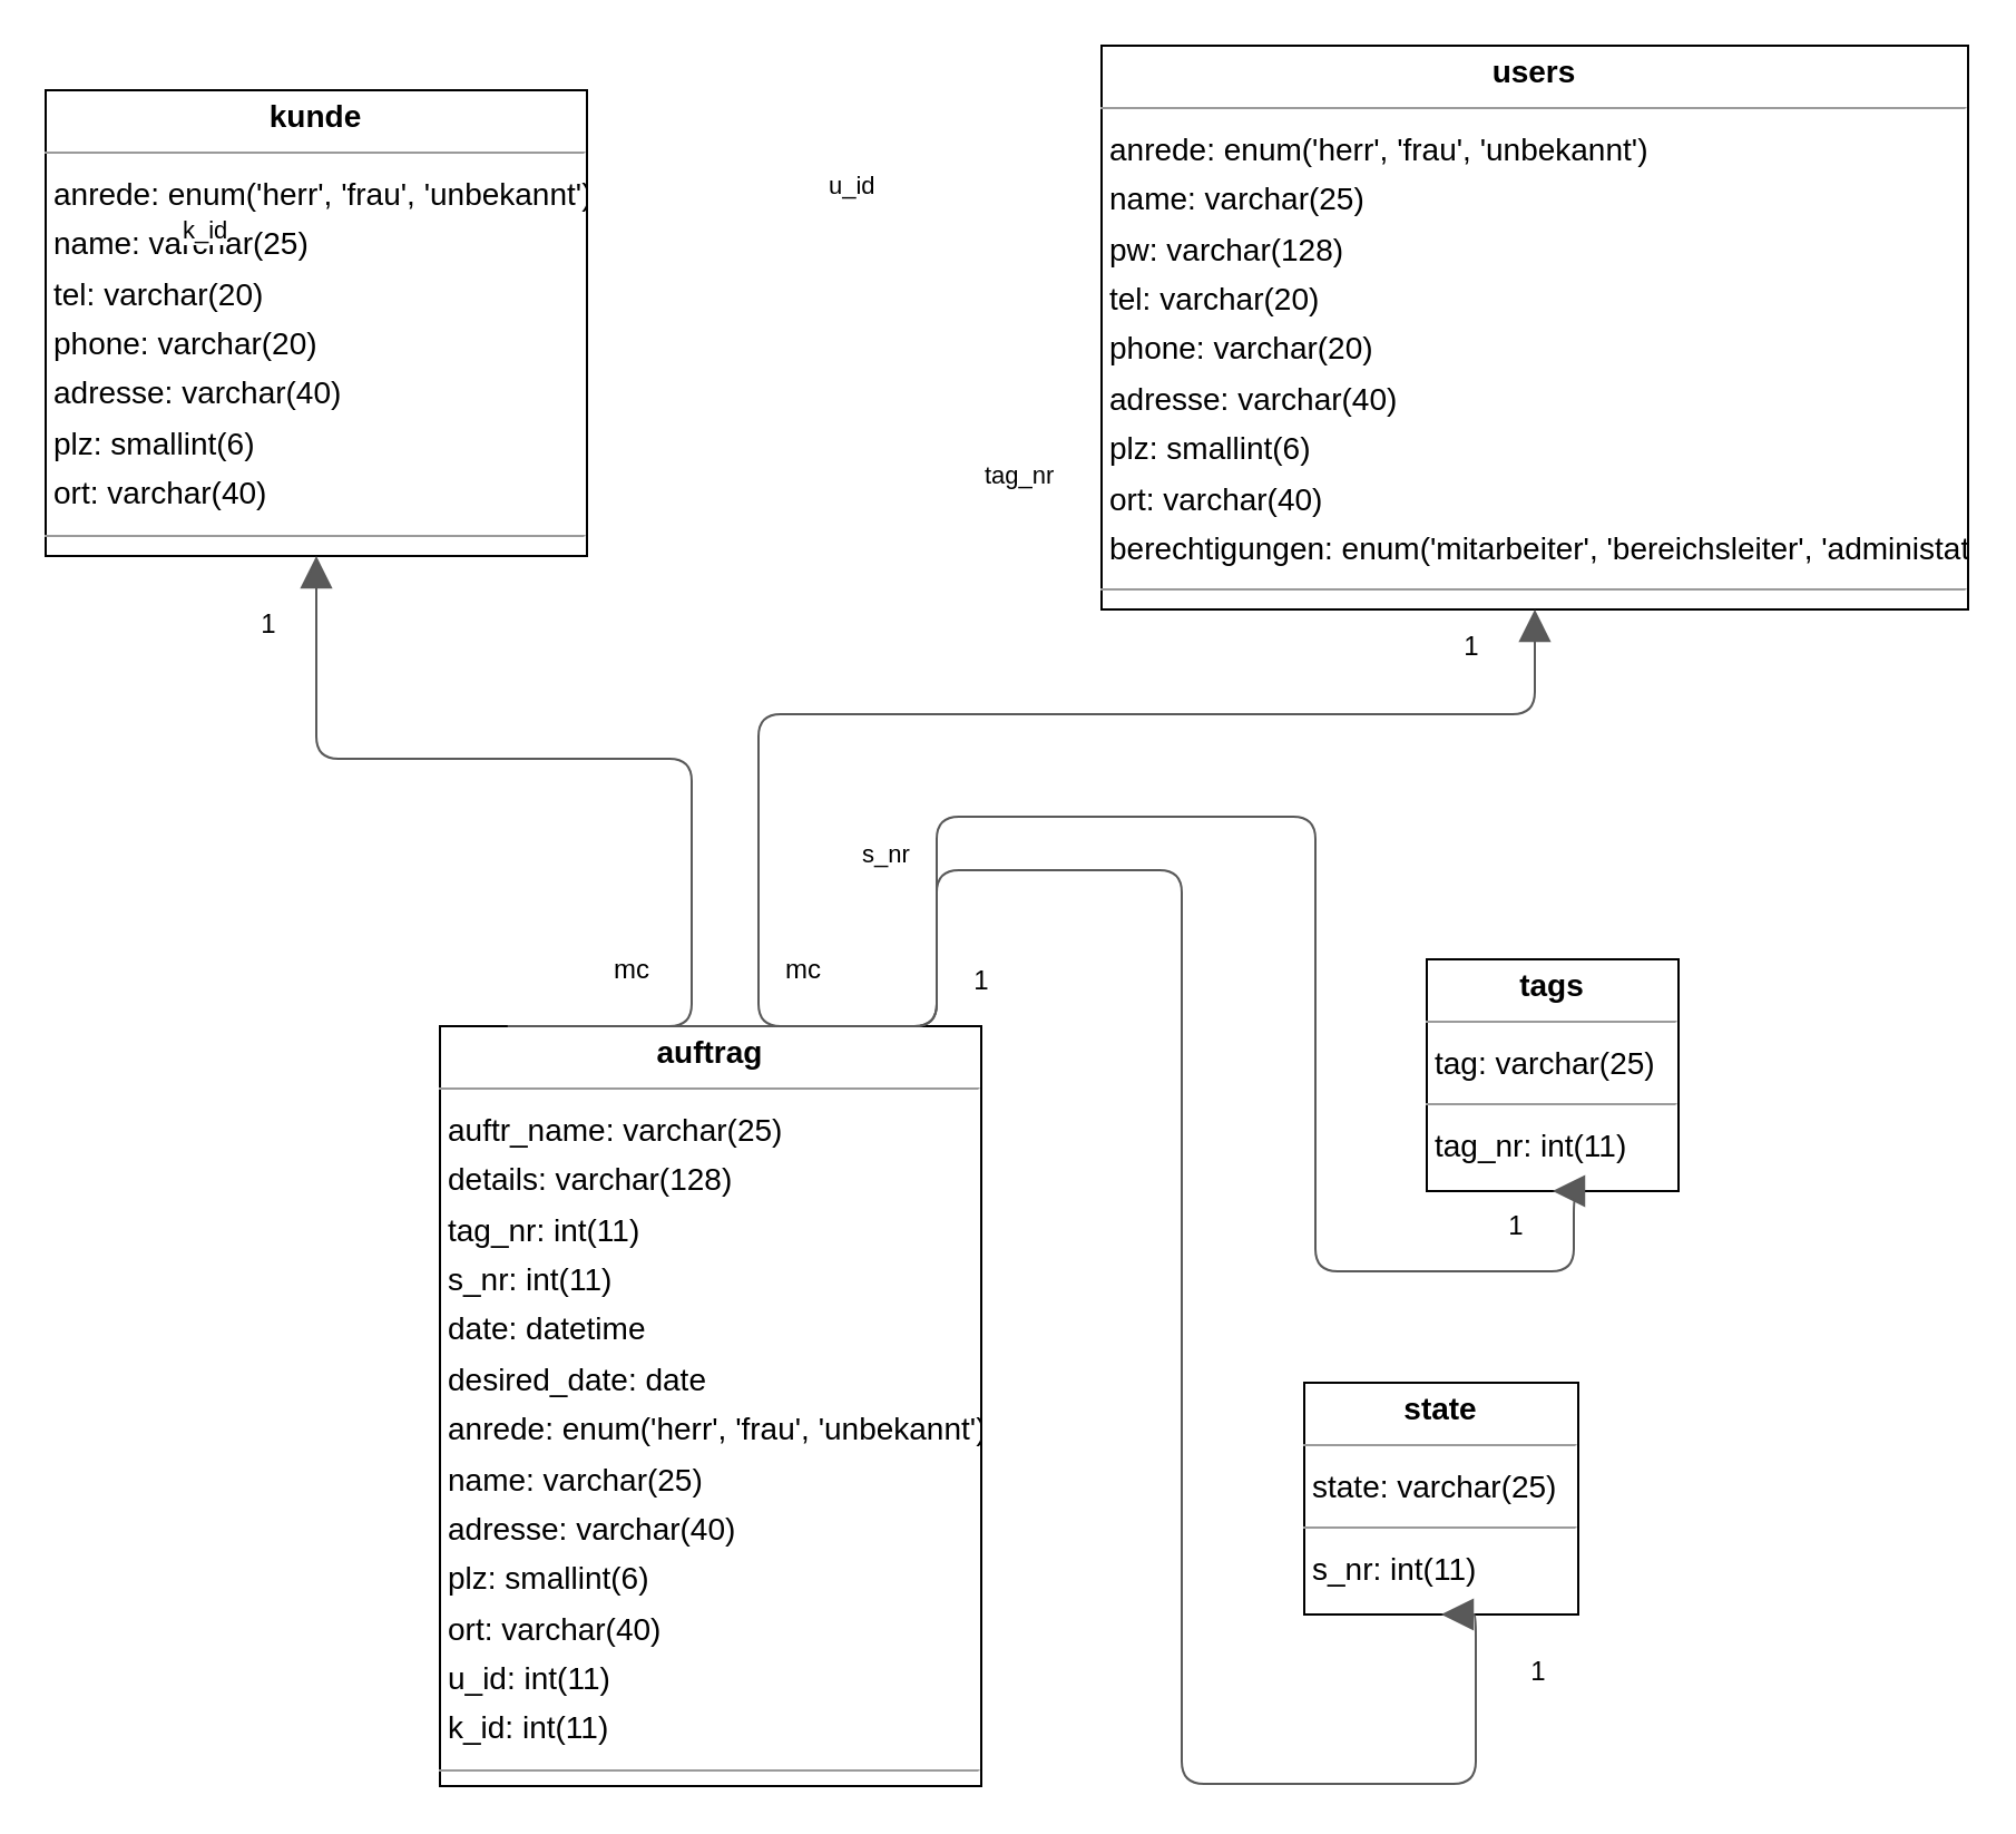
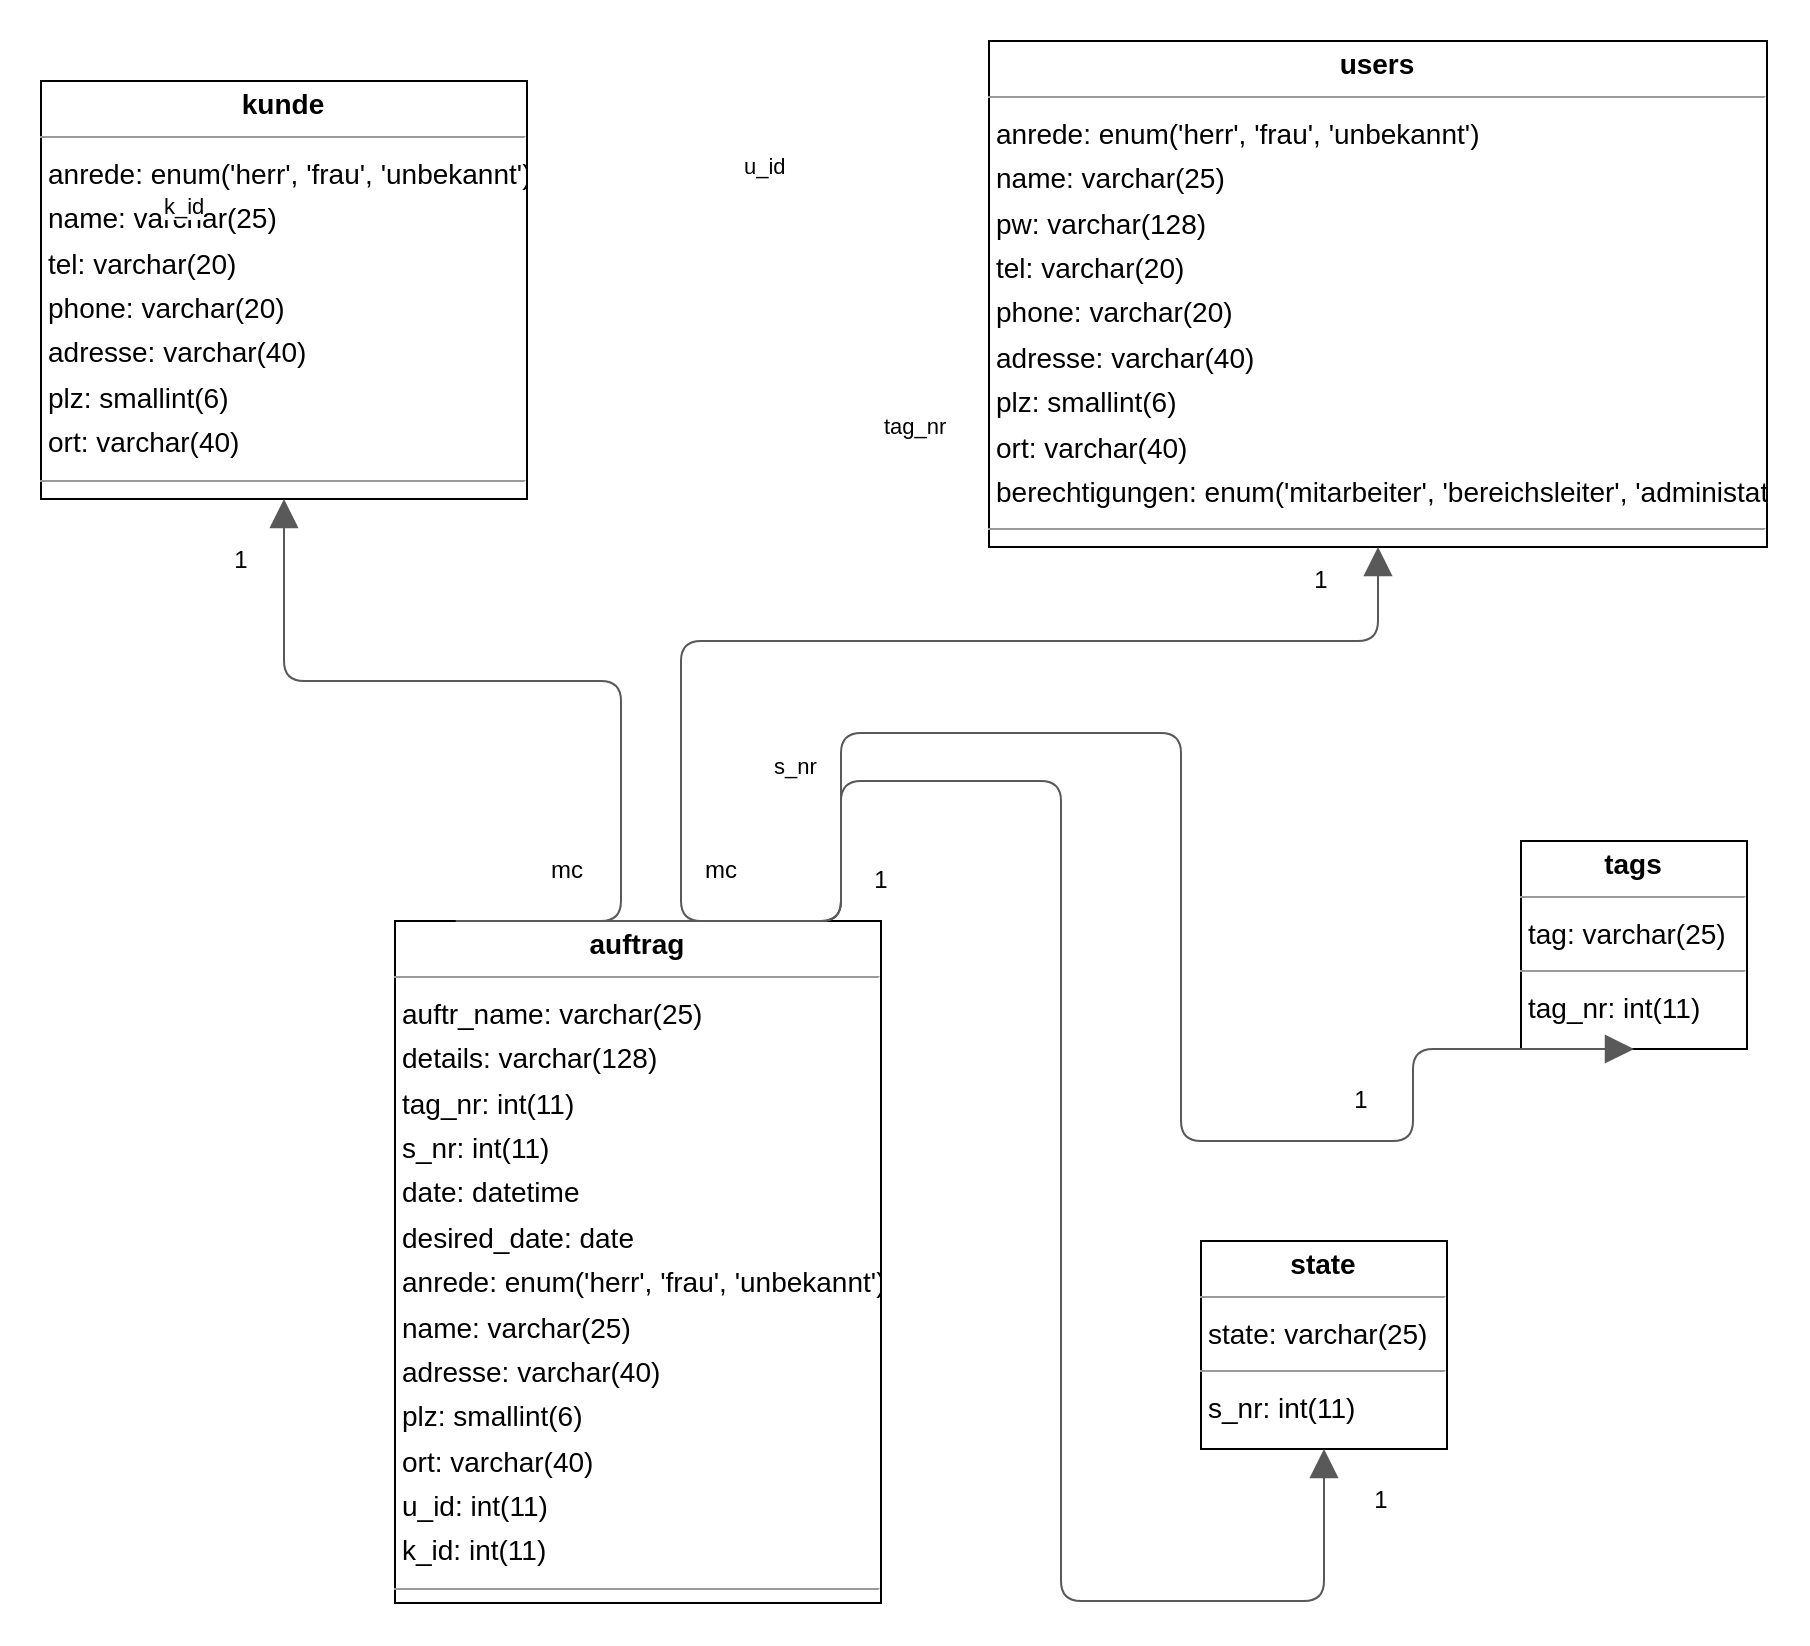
  <mxCell id="0" />
  <mxCell id="1" parent="0" />
  <mxCell id="2" value="&lt;p style=&quot;margin:0px;margin-top:4px;text-align:center;&quot;&gt;&lt;b&gt;auftrag&lt;/b&gt;&lt;/p&gt;&lt;hr size=&quot;1&quot;/&gt;&lt;p style=&quot;margin:0 0 0 4px;line-height:1.6;&quot;&gt; auftr_name: varchar(25)&lt;br/&gt; details: varchar(128)&lt;br/&gt; tag_nr: int(11)&lt;br/&gt; s_nr: int(11)&lt;br/&gt; date: datetime&lt;br/&gt; desired_date: date&lt;br/&gt; anrede: enum(&amp;#39;herr&amp;#39;, &amp;#39;frau&amp;#39;, &amp;#39;unbekannt&amp;#39;)&lt;br/&gt; name: varchar(25)&lt;br/&gt; adresse: varchar(40)&lt;br/&gt; plz: smallint(6)&lt;br/&gt; ort: varchar(40)&lt;br/&gt; u_id: int(11)&lt;br/&gt; k_id: int(11)&lt;/p&gt;&lt;hr size=&quot;1&quot;/&gt;&lt;p style=&quot;margin:0 0 0 4px;line-height:1.6;&quot;&gt; auftr_nr: int(11)&lt;/p&gt;" style="verticalAlign=top;align=left;overflow=fill;fontSize=14;fontFamily=Helvetica;html=1;rounded=0;shadow=0;comic=0;labelBackgroundColor=none;strokeWidth=1;" parent="1" vertex="1"><mxGeometry x="197" y="460" width="243" height="341" as="geometry" /></mxCell>
  <mxCell id="3" value="&lt;p style=&quot;margin:0px;margin-top:4px;text-align:center;&quot;&gt;&lt;b&gt;kunde&lt;/b&gt;&lt;/p&gt;&lt;hr size=&quot;1&quot;/&gt;&lt;p style=&quot;margin:0 0 0 4px;line-height:1.6;&quot;&gt; anrede: enum(&amp;#39;herr&amp;#39;, &amp;#39;frau&amp;#39;, &amp;#39;unbekannt&amp;#39;)&lt;br/&gt; name: varchar(25)&lt;br/&gt; tel: varchar(20)&lt;br/&gt; phone: varchar(20)&lt;br/&gt; adresse: varchar(40)&lt;br/&gt; plz: smallint(6)&lt;br/&gt; ort: varchar(40)&lt;/p&gt;&lt;hr size=&quot;1&quot;/&gt;&lt;p style=&quot;margin:0 0 0 4px;line-height:1.6;&quot;&gt; k_id: int(11)&lt;/p&gt;" style="verticalAlign=top;align=left;overflow=fill;fontSize=14;fontFamily=Helvetica;html=1;rounded=0;shadow=0;comic=0;labelBackgroundColor=none;strokeWidth=1;" parent="1" vertex="1"><mxGeometry x="20" y="40" width="243" height="209" as="geometry" /></mxCell>
- <mxCell id="4" value="&lt;p style=&quot;margin:0px;margin-top:4px;text-align:center;&quot;&gt;&lt;b&gt;state&lt;/b&gt;&lt;/p&gt;&lt;hr size=&quot;1&quot;/&gt;&lt;p style=&quot;margin:0 0 0 4px;line-height:1.6;&quot;&gt; state: varchar(25)&lt;/p&gt;&lt;hr size=&quot;1&quot;/&gt;&lt;p style=&quot;margin:0 0 0 4px;line-height:1.6;&quot;&gt; s_nr: int(11)&lt;/p&gt;" style="verticalAlign=top;align=left;overflow=fill;fontSize=14;fontFamily=Helvetica;html=1;rounded=0;shadow=0;comic=0;labelBackgroundColor=none;strokeWidth=1;" parent="1" vertex="1"><mxGeometry x="585" y="620" width="123" height="104" as="geometry" /></mxCell>
- <mxCell id="5" value="&lt;p style=&quot;margin:0px;margin-top:4px;text-align:center;&quot;&gt;&lt;b&gt;tags&lt;/b&gt;&lt;/p&gt;&lt;hr size=&quot;1&quot;/&gt;&lt;p style=&quot;margin:0 0 0 4px;line-height:1.6;&quot;&gt; tag: varchar(25)&lt;/p&gt;&lt;hr size=&quot;1&quot;/&gt;&lt;p style=&quot;margin:0 0 0 4px;line-height:1.6;&quot;&gt; tag_nr: int(11)&lt;/p&gt;" style="verticalAlign=top;align=left;overflow=fill;fontSize=14;fontFamily=Helvetica;html=1;rounded=0;shadow=0;comic=0;labelBackgroundColor=none;strokeWidth=1;" parent="1" vertex="1"><mxGeometry x="640" y="430" width="113" height="104" as="geometry" /></mxCell>
+ <mxCell id="4" value="&lt;p style=&quot;margin:0px;margin-top:4px;text-align:center;&quot;&gt;&lt;b&gt;state&lt;/b&gt;&lt;/p&gt;&lt;hr size=&quot;1&quot;/&gt;&lt;p style=&quot;margin:0 0 0 4px;line-height:1.6;&quot;&gt; state: varchar(25)&lt;/p&gt;&lt;hr size=&quot;1&quot;/&gt;&lt;p style=&quot;margin:0 0 0 4px;line-height:1.6;&quot;&gt; s_nr: int(11)&lt;/p&gt;" style="verticalAlign=top;align=left;overflow=fill;fontSize=14;fontFamily=Helvetica;html=1;rounded=0;shadow=0;comic=0;labelBackgroundColor=none;strokeWidth=1;" parent="1" vertex="1"><mxGeometry x="600" y="620" width="123" height="104" as="geometry" /></mxCell>
+ <mxCell id="5" value="&lt;p style=&quot;margin:0px;margin-top:4px;text-align:center;&quot;&gt;&lt;b&gt;tags&lt;/b&gt;&lt;/p&gt;&lt;hr size=&quot;1&quot;/&gt;&lt;p style=&quot;margin:0 0 0 4px;line-height:1.6;&quot;&gt; tag: varchar(25)&lt;/p&gt;&lt;hr size=&quot;1&quot;/&gt;&lt;p style=&quot;margin:0 0 0 4px;line-height:1.6;&quot;&gt; tag_nr: int(11)&lt;/p&gt;" style="verticalAlign=top;align=left;overflow=fill;fontSize=14;fontFamily=Helvetica;html=1;rounded=0;shadow=0;comic=0;labelBackgroundColor=none;strokeWidth=1;" parent="1" vertex="1"><mxGeometry x="760" y="420" width="113" height="104" as="geometry" /></mxCell>
  <mxCell id="6" value="&lt;p style=&quot;margin:0px;margin-top:4px;text-align:center;&quot;&gt;&lt;b&gt;users&lt;/b&gt;&lt;/p&gt;&lt;hr size=&quot;1&quot;/&gt;&lt;p style=&quot;margin:0 0 0 4px;line-height:1.6;&quot;&gt; anrede: enum(&amp;#39;herr&amp;#39;, &amp;#39;frau&amp;#39;, &amp;#39;unbekannt&amp;#39;)&lt;br/&gt; name: varchar(25)&lt;br/&gt; pw: varchar(128)&lt;br/&gt; tel: varchar(20)&lt;br/&gt; phone: varchar(20)&lt;br/&gt; adresse: varchar(40)&lt;br/&gt; plz: smallint(6)&lt;br/&gt; ort: varchar(40)&lt;br/&gt; berechtigungen: enum(&amp;#39;mitarbeiter&amp;#39;, &amp;#39;bereichsleiter&amp;#39;, &amp;#39;administator&amp;#39;)&lt;/p&gt;&lt;hr size=&quot;1&quot;/&gt;&lt;p style=&quot;margin:0 0 0 4px;line-height:1.6;&quot;&gt; u_id: int(11)&lt;/p&gt;" style="verticalAlign=top;align=left;overflow=fill;fontSize=14;fontFamily=Helvetica;html=1;rounded=0;shadow=0;comic=0;labelBackgroundColor=none;strokeWidth=1;" parent="1" vertex="1"><mxGeometry x="494" y="20" width="389" height="253" as="geometry" /></mxCell>
  <mxCell id="7" value="" style="html=1;rounded=1;edgeStyle=orthogonalEdgeStyle;dashed=0;startArrow=none;endArrow=block;endSize=12;strokeColor=#595959;exitX=0.375;exitY=0.000;exitDx=0;exitDy=0;entryX=0.500;entryY=1.000;entryDx=0;entryDy=0;" parent="1" source="2" target="3" edge="1"><mxGeometry width="50" height="50" relative="1" as="geometry"><Array as="points"><mxPoint x="310" y="460" /><mxPoint x="310" y="340" /><mxPoint x="142" y="340" /></Array></mxGeometry></mxCell>
  <mxCell id="8" value="k_id" style="edgeLabel;resizable=0;html=1;align=left;verticalAlign=top;strokeColor=default;" parent="7" vertex="1" connectable="0"><mxGeometry x="80" y="90" as="geometry" /></mxCell>
  <mxCell id="9" value="" style="html=1;rounded=1;edgeStyle=orthogonalEdgeStyle;dashed=0;startArrow=none;endArrow=block;endSize=12;strokeColor=#595959;exitX=0.125;exitY=0.000;exitDx=0;exitDy=0;entryX=0.500;entryY=1.000;entryDx=0;entryDy=0;" parent="1" source="2" target="4" edge="1"><mxGeometry width="50" height="50" relative="1" as="geometry"><Array as="points"><mxPoint x="420" y="460" /><mxPoint x="420" y="390" /><mxPoint x="530" y="390" /><mxPoint x="530" y="800" /><mxPoint x="662" y="800" /></Array></mxGeometry></mxCell>
  <mxCell id="10" value="s_nr" style="edgeLabel;resizable=0;html=1;align=left;verticalAlign=top;strokeColor=default;" parent="9" vertex="1" connectable="0"><mxGeometry x="385" y="370" as="geometry" /></mxCell>
  <mxCell id="11" value="" style="html=1;rounded=1;edgeStyle=orthogonalEdgeStyle;dashed=0;startArrow=none;endArrow=block;endSize=12;strokeColor=#595959;exitX=0.625;exitY=0.000;exitDx=0;exitDy=0;entryX=0.500;entryY=1.000;entryDx=0;entryDy=0;" parent="1" source="2" target="5" edge="1"><mxGeometry width="50" height="50" relative="1" as="geometry"><Array as="points"><mxPoint x="420" y="460" /><mxPoint x="420" y="366" /><mxPoint x="590" y="366" /><mxPoint x="590" y="570" /><mxPoint x="706" y="570" /></Array></mxGeometry></mxCell>
  <mxCell id="12" value="tag_nr" style="edgeLabel;resizable=0;html=1;align=left;verticalAlign=top;strokeColor=default;" parent="11" vertex="1" connectable="0"><mxGeometry x="440" y="200" as="geometry" /></mxCell>
  <mxCell id="13" value="" style="html=1;rounded=1;edgeStyle=orthogonalEdgeStyle;dashed=0;startArrow=none;endArrow=block;endSize=12;strokeColor=#595959;exitX=0.875;exitY=0.000;exitDx=0;exitDy=0;entryX=0.500;entryY=1.000;entryDx=0;entryDy=0;" parent="1" source="2" target="6" edge="1"><mxGeometry width="50" height="50" relative="1" as="geometry"><Array as="points"><mxPoint x="340" y="460" /><mxPoint x="340" y="320" /><mxPoint x="688" y="320" /></Array></mxGeometry></mxCell>
  <mxCell id="14" value="u_id" style="edgeLabel;resizable=0;html=1;align=left;verticalAlign=top;strokeColor=default;" parent="13" vertex="1" connectable="0"><mxGeometry x="370" y="70" as="geometry" /></mxCell>
  <mxCell id="15" value="1" style="text;html=1;align=center;verticalAlign=middle;resizable=0;points=[];autosize=1;strokeColor=none;fillColor=none;" vertex="1" parent="1"><mxGeometry x="105" y="265" width="30" height="30" as="geometry" /></mxCell>
  <mxCell id="16" value="mc&lt;br&gt;" style="text;html=1;align=center;verticalAlign=middle;resizable=0;points=[];autosize=1;strokeColor=none;fillColor=none;" vertex="1" parent="1"><mxGeometry x="263" y="420" width="40" height="30" as="geometry" /></mxCell>
  <mxCell id="17" value="1" style="text;html=1;align=center;verticalAlign=middle;resizable=0;points=[];autosize=1;strokeColor=none;fillColor=none;" vertex="1" parent="1"><mxGeometry x="645" y="275" width="30" height="30" as="geometry" /></mxCell>
  <mxCell id="18" value="mc" style="text;html=1;align=center;verticalAlign=middle;resizable=0;points=[];autosize=1;strokeColor=none;fillColor=none;" vertex="1" parent="1"><mxGeometry x="340" y="420" width="40" height="30" as="geometry" /></mxCell>
  <mxCell id="19" value="1" style="text;html=1;align=center;verticalAlign=middle;resizable=0;points=[];autosize=1;strokeColor=none;fillColor=none;" vertex="1" parent="1"><mxGeometry x="665" y="535" width="30" height="30" as="geometry" /></mxCell>
  <mxCell id="20" value="1" style="text;html=1;align=center;verticalAlign=middle;resizable=0;points=[];autosize=1;strokeColor=none;fillColor=none;" vertex="1" parent="1"><mxGeometry x="425" y="425" width="30" height="30" as="geometry" /></mxCell>
  <mxCell id="21" value="1" style="text;html=1;align=center;verticalAlign=middle;resizable=0;points=[];autosize=1;strokeColor=none;fillColor=none;" vertex="1" parent="1"><mxGeometry x="675" y="735" width="30" height="30" as="geometry" /></mxCell>
